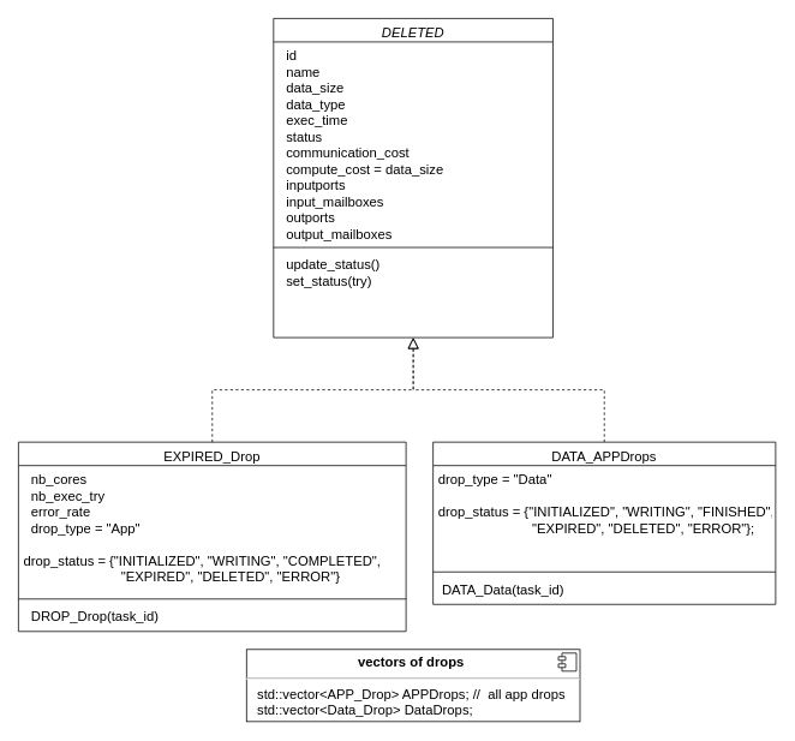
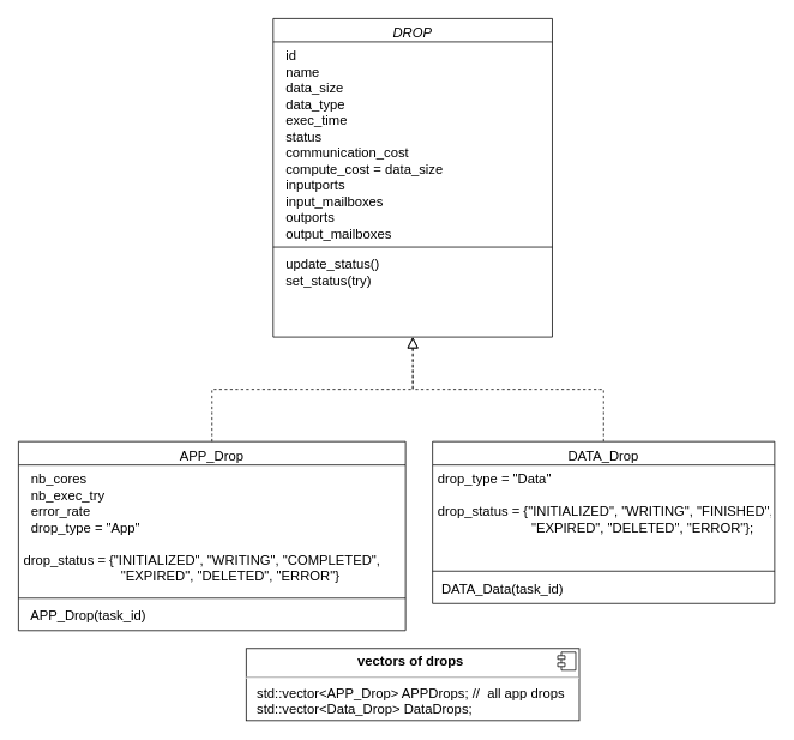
  <mxCell id="0" />
  <mxCell id="1" parent="0" />
- <mxCell id="2" value="DELETED" style="swimlane;fontStyle=2;align=center;verticalAlign=top;childLayout=stackLayout;horizontal=1;startSize=26;horizontalStack=0;resizeParent=1;resizeLast=0;collapsible=1;marginBottom=0;rounded=0;shadow=0;strokeWidth=1;fontSize=15;" parent="1" vertex="1"><mxGeometry x="303" y="20" width="310" height="354" as="geometry"><mxRectangle x="220" y="120" width="160" height="26" as="alternateBounds" /></mxGeometry></mxCell>
+ <mxCell id="2" value="DROP" style="swimlane;fontStyle=2;align=center;verticalAlign=top;childLayout=stackLayout;horizontal=1;startSize=26;horizontalStack=0;resizeParent=1;resizeLast=0;collapsible=1;marginBottom=0;rounded=0;shadow=0;strokeWidth=1;fontSize=15;" parent="1" vertex="1"><mxGeometry x="303" y="20" width="310" height="354" as="geometry"><mxRectangle x="220" y="120" width="160" height="26" as="alternateBounds" /></mxGeometry></mxCell>
  <mxCell id="3" value="  id&#10;  name&#10;  data_size&#10;  data_type&#10;  exec_time&#10;  status&#10;  communication_cost&#10;  compute_cost = data_size&#10;  inputports&#10;  input_mailboxes&#10;  outports&#10;  output_mailboxes&#10;  &#10;" style="text;align=left;verticalAlign=top;spacingLeft=4;spacingRight=4;overflow=hidden;rotatable=0;points=[[0,0.5],[1,0.5]];portConstraint=eastwest;rounded=0;shadow=0;html=0;fontSize=15;" parent="2" vertex="1"><mxGeometry y="26" width="310" height="224" as="geometry" /></mxCell>
  <mxCell id="4" value="" style="line;html=1;strokeWidth=1;align=left;verticalAlign=middle;spacingTop=-1;spacingLeft=3;spacingRight=3;rotatable=0;labelPosition=right;points=[];portConstraint=eastwest;" parent="2" vertex="1"><mxGeometry y="250" width="310" height="8" as="geometry" /></mxCell>
  <mxCell id="5" value="  update_status()&#10;  set_status(try)" style="text;align=left;verticalAlign=top;spacingLeft=4;spacingRight=4;overflow=hidden;rotatable=0;points=[[0,0.5],[1,0.5]];portConstraint=eastwest;fontSize=15;" parent="2" vertex="1"><mxGeometry y="258" width="310" height="42" as="geometry" /></mxCell>
- <mxCell id="6" value="EXPIRED_Drop" style="swimlane;fontStyle=0;align=center;verticalAlign=top;childLayout=stackLayout;horizontal=1;startSize=26;horizontalStack=0;resizeParent=1;resizeLast=0;collapsible=1;marginBottom=0;rounded=0;shadow=0;strokeWidth=1;fontSize=15;" parent="1" vertex="1"><mxGeometry x="20" y="490" width="430" height="210" as="geometry"><mxRectangle x="130" y="380" width="160" height="26" as="alternateBounds" /></mxGeometry></mxCell>
+ <mxCell id="6" value="APP_Drop" style="swimlane;fontStyle=0;align=center;verticalAlign=top;childLayout=stackLayout;horizontal=1;startSize=26;horizontalStack=0;resizeParent=1;resizeLast=0;collapsible=1;marginBottom=0;rounded=0;shadow=0;strokeWidth=1;fontSize=15;" parent="1" vertex="1"><mxGeometry x="20" y="490" width="430" height="210" as="geometry"><mxRectangle x="130" y="380" width="160" height="26" as="alternateBounds" /></mxGeometry></mxCell>
  <mxCell id="7" value="  nb_cores&#10;  nb_exec_try&#10;  error_rate&#10;  drop_type = &quot;App&quot;&#10;  &#10;drop_status = {&quot;INITIALIZED&quot;, &quot;WRITING&quot;, &quot;COMPLETED&quot;, &#10;                          &quot;EXPIRED&quot;, &quot;DELETED&quot;, &quot;ERROR&quot;}&#10;" style="text;align=left;verticalAlign=top;spacingLeft=4;spacingRight=4;overflow=hidden;rotatable=0;points=[[0,0.5],[1,0.5]];portConstraint=eastwest;rounded=0;shadow=0;html=0;fontSize=15;" parent="6" vertex="1"><mxGeometry y="26" width="430" height="144" as="geometry" /></mxCell>
  <mxCell id="8" value="" style="line;html=1;strokeWidth=1;align=left;verticalAlign=middle;spacingTop=-1;spacingLeft=3;spacingRight=3;rotatable=0;labelPosition=right;points=[];portConstraint=eastwest;" parent="6" vertex="1"><mxGeometry y="170" width="430" height="8" as="geometry" /></mxCell>
- <mxCell id="9" value="  DROP_Drop(task_id)&#10;" style="text;align=left;verticalAlign=top;spacingLeft=4;spacingRight=4;overflow=hidden;rotatable=0;points=[[0,0.5],[1,0.5]];portConstraint=eastwest;fontSize=15;" parent="6" vertex="1"><mxGeometry y="178" width="430" height="26" as="geometry" /></mxCell>
+ <mxCell id="9" value="  APP_Drop(task_id)&#10;" style="text;align=left;verticalAlign=top;spacingLeft=4;spacingRight=4;overflow=hidden;rotatable=0;points=[[0,0.5],[1,0.5]];portConstraint=eastwest;fontSize=15;" parent="6" vertex="1"><mxGeometry y="178" width="430" height="26" as="geometry" /></mxCell>
  <mxCell id="10" value="" style="endArrow=block;endSize=10;endFill=0;shadow=0;strokeWidth=1;rounded=0;edgeStyle=elbowEdgeStyle;elbow=vertical;dashed=1;" parent="1" source="6" target="2" edge="1"><mxGeometry width="160" relative="1" as="geometry"><mxPoint x="423" y="187" as="sourcePoint" /><mxPoint x="423" y="187" as="targetPoint" /></mxGeometry></mxCell>
  <mxCell id="11" value="" style="endArrow=block;endSize=10;endFill=0;shadow=0;strokeWidth=1;rounded=0;edgeStyle=elbowEdgeStyle;elbow=vertical;dashed=1;" parent="1" source="15" target="2" edge="1"><mxGeometry width="160" relative="1" as="geometry"><mxPoint x="433" y="357" as="sourcePoint" /><mxPoint x="533" y="255" as="targetPoint" /></mxGeometry></mxCell>
  <mxCell id="12" value="&lt;p style=&quot;margin:0px;margin-top:6px;text-align:center;&quot;&gt;&lt;b&gt;vectors of drops&amp;nbsp;&lt;/b&gt;&lt;/p&gt;&lt;hr&gt;&lt;p style=&quot;margin:0px;margin-left:8px;&quot;&gt;&amp;nbsp;std::vector&amp;lt;APP_Drop&amp;gt; APPDrops; //&amp;nbsp; all app drops&amp;nbsp;&lt;/p&gt;&lt;p style=&quot;margin:0px;margin-left:8px;&quot;&gt;&amp;nbsp;std::vector&amp;lt;Data_Drop&amp;gt; DataDrops;&amp;nbsp;&lt;/p&gt;" style="align=left;overflow=fill;html=1;dropTarget=0;fontSize=15;" parent="1" vertex="1"><mxGeometry x="273" y="720" width="370" height="80" as="geometry" /></mxCell>
  <mxCell id="13" value="" style="shape=component;jettyWidth=8;jettyHeight=4;fontSize=15;" parent="12" vertex="1"><mxGeometry x="1" width="20" height="20" relative="1" as="geometry"><mxPoint x="-24" y="4" as="offset" /></mxGeometry></mxCell>
  <mxCell id="14" value="" style="group" vertex="1" connectable="0" parent="1"><mxGeometry x="480" y="490" width="380" height="180" as="geometry" /></mxCell>
- <mxCell id="15" value="DATA_APPDrops" style="swimlane;fontStyle=0;align=center;verticalAlign=top;childLayout=stackLayout;horizontal=1;startSize=26;horizontalStack=0;resizeParent=1;resizeLast=0;collapsible=1;marginBottom=0;rounded=0;shadow=0;strokeWidth=1;fontSize=15;" parent="14" vertex="1"><mxGeometry width="380" height="180" as="geometry"><mxRectangle x="340" y="380" width="170" height="26" as="alternateBounds" /></mxGeometry></mxCell>
+ <mxCell id="15" value="DATA_Drop" style="swimlane;fontStyle=0;align=center;verticalAlign=top;childLayout=stackLayout;horizontal=1;startSize=26;horizontalStack=0;resizeParent=1;resizeLast=0;collapsible=1;marginBottom=0;rounded=0;shadow=0;strokeWidth=1;fontSize=15;" parent="14" vertex="1"><mxGeometry width="380" height="180" as="geometry"><mxRectangle x="340" y="380" width="170" height="26" as="alternateBounds" /></mxGeometry></mxCell>
  <mxCell id="16" value="drop_type = &quot;Data&quot;&#10;  &#10;drop_status = {&quot;INITIALIZED&quot;, &quot;WRITING&quot;, &quot;FINISHED&quot;, &#10;                         &quot;EXPIRED&quot;, &quot;DELETED&quot;, &quot;ERROR&quot;};&#10;&#10;&#10;" style="text;align=left;verticalAlign=top;spacingLeft=4;spacingRight=4;overflow=hidden;rotatable=0;points=[[0,0.5],[1,0.5]];portConstraint=eastwest;fontSize=15;" parent="15" vertex="1"><mxGeometry y="26" width="380" height="114" as="geometry" /></mxCell>
  <mxCell id="17" value="" style="line;html=1;strokeWidth=1;align=left;verticalAlign=middle;spacingTop=-1;spacingLeft=3;spacingRight=3;rotatable=0;labelPosition=right;points=[];portConstraint=eastwest;" parent="15" vertex="1"><mxGeometry y="140" width="380" height="8" as="geometry" /></mxCell>
  <mxCell id="18" value=" DATA_Data(task_id)&#10;" style="text;align=left;verticalAlign=top;spacingLeft=4;spacingRight=4;overflow=hidden;rotatable=0;points=[[0,0.5],[1,0.5]];portConstraint=eastwest;fontSize=15;" parent="15" vertex="1"><mxGeometry y="148" width="380" height="26" as="geometry" /></mxCell>
  <mxCell id="19" value="&lt;div&gt;&lt;br&gt;&lt;/div&gt;" style="text;html=1;align=center;verticalAlign=middle;resizable=0;points=[];autosize=1;strokeColor=none;fillColor=none;fontSize=15;" parent="14" vertex="1"><mxGeometry x="30" y="60" width="20" height="20" as="geometry" /></mxCell>
